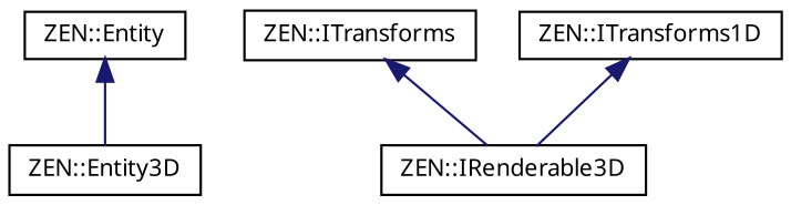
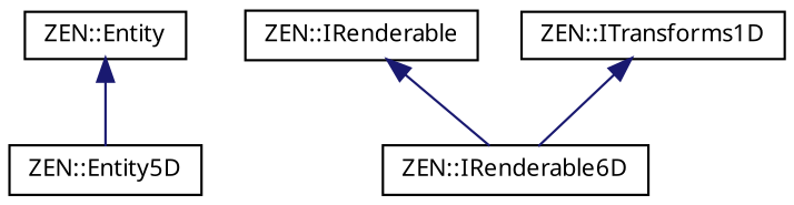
  digraph {
    fontname="Noto Sans"
    node [color=black fillcolor=white fontname="Noto Sans" fontsize=10 shape=record style=filled]
    edge [color=midnightblue dir=back fontname="Noto Sans" fontsize=10 labelfontname=Helvetica labelfontsize=10 style=solid]
-   n1 [height=0.2 label="ZEN::Entity3D" width=0.4]
+   n1 [height=0.2 label="ZEN::Entity5D" width=0.4]
    n2 [height=0.2 label="ZEN::Entity" width=0.4]
-   n3 [height=0.2 label="ZEN::IRenderable3D" width=0.4]
-   n4 [height=0.2 label="ZEN::ITransforms" width=0.4]
+   n3 [height=0.2 label="ZEN::IRenderable6D" width=0.4]
+   n4 [height=0.2 label="ZEN::IRenderable" width=0.4]
    n5 [height=0.2 label="ZEN::ITransforms1D" width=0.4]
    n2 -> n1
    n4 -> n3
    n5 -> n3
  }
